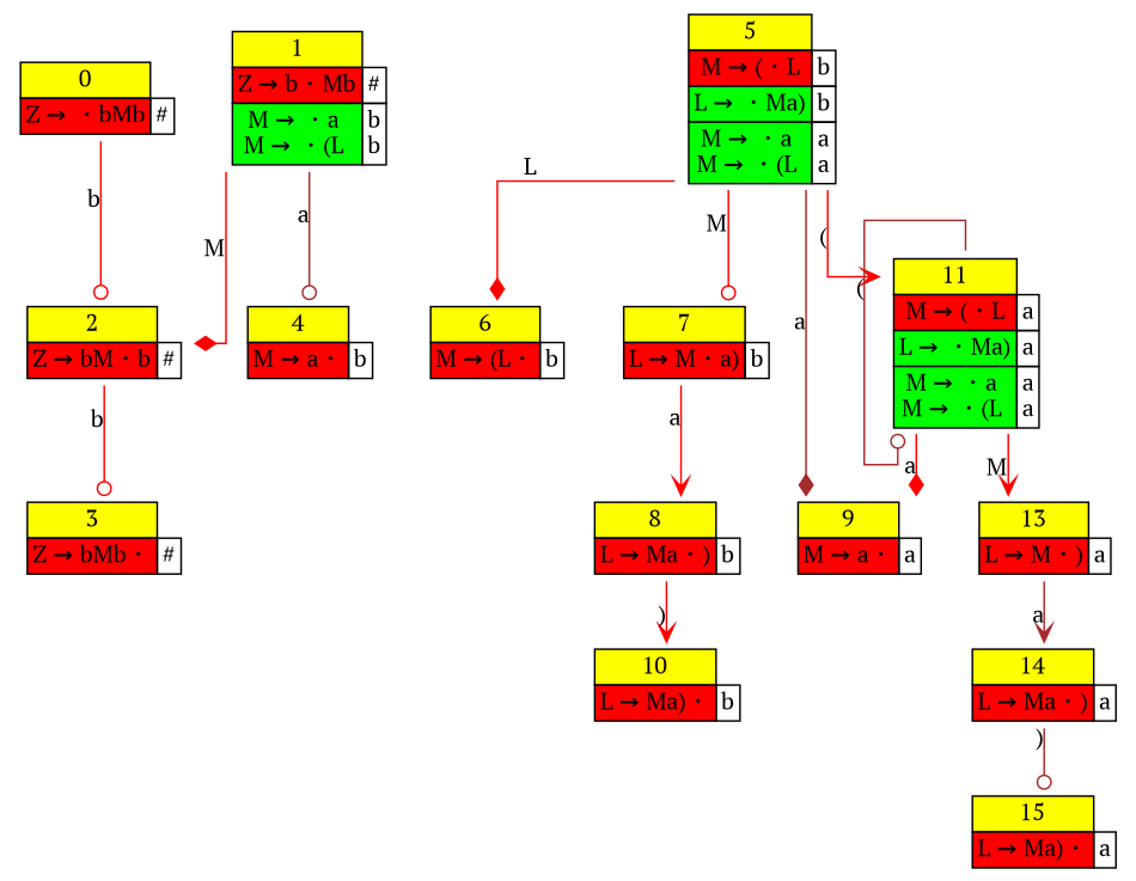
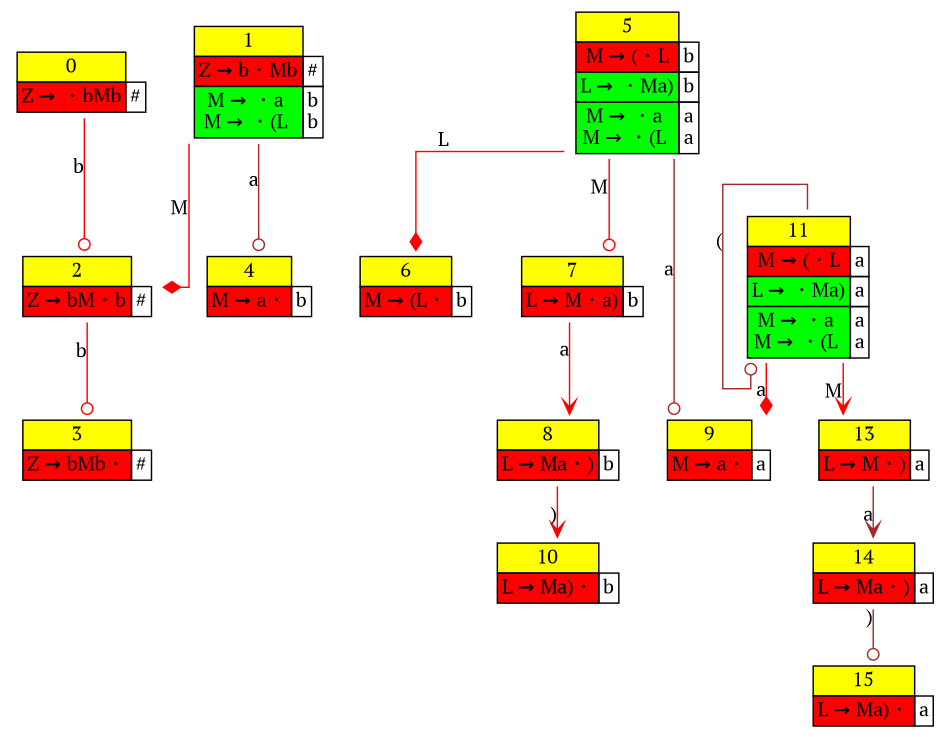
  digraph {
    fontname="PT Serif"
    splines=ortho
    node [fontname="PT Serif" shape=plaintext]
    edge [arrowhead=odot color=red fontname="PT Serif" xlabel=a]
    n1 [label=<             <TABLE BORDER="0" CELLBORDER="1" CELLSPACING="0">             <TR><TD bgcolor="yellow">0</TD></TR>             <TR><TD bgcolor="red">Z &rarr; ・bMb</TD><TD>#</TD></TR>             </TABLE>>]
    n2 [label=<             <TABLE BORDER="0" CELLBORDER="1" CELLSPACING="0">             <TR><TD PORT="title" bgcolor="yellow">2</TD></TR>             <TR><TD bgcolor="red">Z &rarr; bM・b</TD><TD>#</TD></TR>             </TABLE>>]
    n3 [label=<             <TABLE BORDER="0" CELLBORDER="1" CELLSPACING="0">             <TR><TD PORT="title" bgcolor="yellow">1</TD></TR>             <TR><TD bgcolor="red">Z &rarr; b・Mb</TD><TD>#</TD></TR>             <TR><TD PORT="text1" bgcolor="green">M &rarr; ・a <br/>M &rarr; ・(L </TD><TD>b<br/>b</TD></TR>             </TABLE>>]
    n4 [label=<             <TABLE BORDER="0" CELLBORDER="1" CELLSPACING="0">             <TR><TD PORT="title" bgcolor="yellow">4</TD></TR>             <TR><TD bgcolor="red">M &rarr; a・</TD><TD>b</TD></TR>             </TABLE>>]
    n5 [label=<             <TABLE BORDER="0" CELLBORDER="1" CELLSPACING="0">             <TR><TD PORT="title" bgcolor="yellow">3</TD></TR>             <TR><TD bgcolor="red">Z &rarr; bMb・</TD><TD>#</TD></TR>             </TABLE>>]
    n6 [label=<             <TABLE BORDER="0" CELLBORDER="1" CELLSPACING="0">             <TR><TD PORT="title" bgcolor="yellow">5</TD></TR>             <TR><TD bgcolor="red">M &rarr; (・L</TD><TD>b</TD></TR>             <TR><TD bgcolor="green">L &rarr; ・Ma)</TD><TD>b</TD></TR>             <TR><TD bgcolor="green">M &rarr; ・a <br/>M &rarr; ・(L </TD><TD>a<br/>a</TD></TR>             </TABLE>>]
    n7 [label=<             <TABLE BORDER="0" CELLBORDER="1" CELLSPACING="0">             <TR><TD PORT="title" bgcolor="yellow">6</TD></TR>             <TR><TD bgcolor="red">M &rarr; (L・</TD><TD>b</TD></TR>             </TABLE>>]
    n8 [label=<             <TABLE BORDER="0" CELLBORDER="1" CELLSPACING="0">             <TR><TD PORT="title" bgcolor="yellow">7</TD></TR>             <TR><TD bgcolor="red">L &rarr; M・a)</TD><TD>b</TD></TR>             </TABLE>>]
    n9 [label=<             <TABLE BORDER="0" CELLBORDER="1" CELLSPACING="0">             <TR><TD PORT="title" bgcolor="yellow">9</TD></TR>             <TR><TD bgcolor="red">M &rarr; a・</TD><TD>a</TD></TR>             </TABLE>>]
    n10 [label=<             <TABLE BORDER="0" CELLBORDER="1" CELLSPACING="0">             <TR><TD PORT="title" bgcolor="yellow">11</TD></TR>             <TR><TD bgcolor="red">M &rarr; (・L</TD><TD>a</TD></TR>             <TR><TD bgcolor="green">L &rarr; ・Ma)</TD><TD>a</TD></TR>             <TR><TD bgcolor="green">M &rarr; ・a <br/>M &rarr; ・(L </TD><TD>a<br/>a</TD></TR>             </TABLE>>]
    n11 [label=<             <TABLE BORDER="0" CELLBORDER="1" CELLSPACING="0">             <TR><TD PORT="title" bgcolor="yellow">8</TD></TR>             <TR><TD bgcolor="red">L &rarr; Ma・)</TD><TD>b</TD></TR>             </TABLE>>]
    n12 [label=<             <TABLE BORDER="0" CELLBORDER="1" CELLSPACING="0">             <TR><TD PORT="title" bgcolor="yellow">13</TD></TR>             <TR><TD bgcolor="red">L &rarr; M・)</TD><TD>a</TD></TR>             </TABLE>>]
    n13 [label=<             <TABLE BORDER="0" CELLBORDER="1" CELLSPACING="0">             <TR><TD PORT="title" bgcolor="yellow">10</TD></TR>             <TR><TD bgcolor="red">L &rarr; Ma)・</TD><TD>b</TD></TR>             </TABLE>>]
    n14 [label=<             <TABLE BORDER="0" CELLBORDER="1" CELLSPACING="0">             <TR><TD PORT="title" bgcolor="yellow">14</TD></TR>             <TR><TD bgcolor="red">L &rarr; Ma・)</TD><TD>a</TD></TR>             </TABLE>>]
    n15 [label=<             <TABLE BORDER="0" CELLBORDER="1" CELLSPACING="0">             <TR><TD PORT="title" bgcolor="yellow">15</TD></TR>             <TR><TD bgcolor="red">L &rarr; Ma)・</TD><TD>a</TD></TR>             </TABLE>>]
    n1 -> n2 [xlabel=b]
    n2 -> n5 [xlabel=b]
    n3 -> n2 [arrowhead=diamond xlabel=M]
    n3 -> n4 [color=brown]
    n6 -> n7 [arrowhead=diamond xlabel=L]
    n6 -> n8 [xlabel=M]
-   n6 -> n9 [arrowhead=diamond color=brown]
-   n6 -> n10 [arrowhead=vee xlabel="("]
+   n6 -> n9 [color=brown]
    n8 -> n11 [arrowhead=vee]
    n10 -> n9 [arrowhead=diamond]
    n10 -> n10 [color=brown xlabel="("]
    n10 -> n12 [arrowhead=vee xlabel=M]
    n11 -> n13 [arrowhead=vee xlabel=")"]
    n12 -> n14 [arrowhead=vee color=brown]
    n14 -> n15 [color=brown xlabel=")"]
  }
